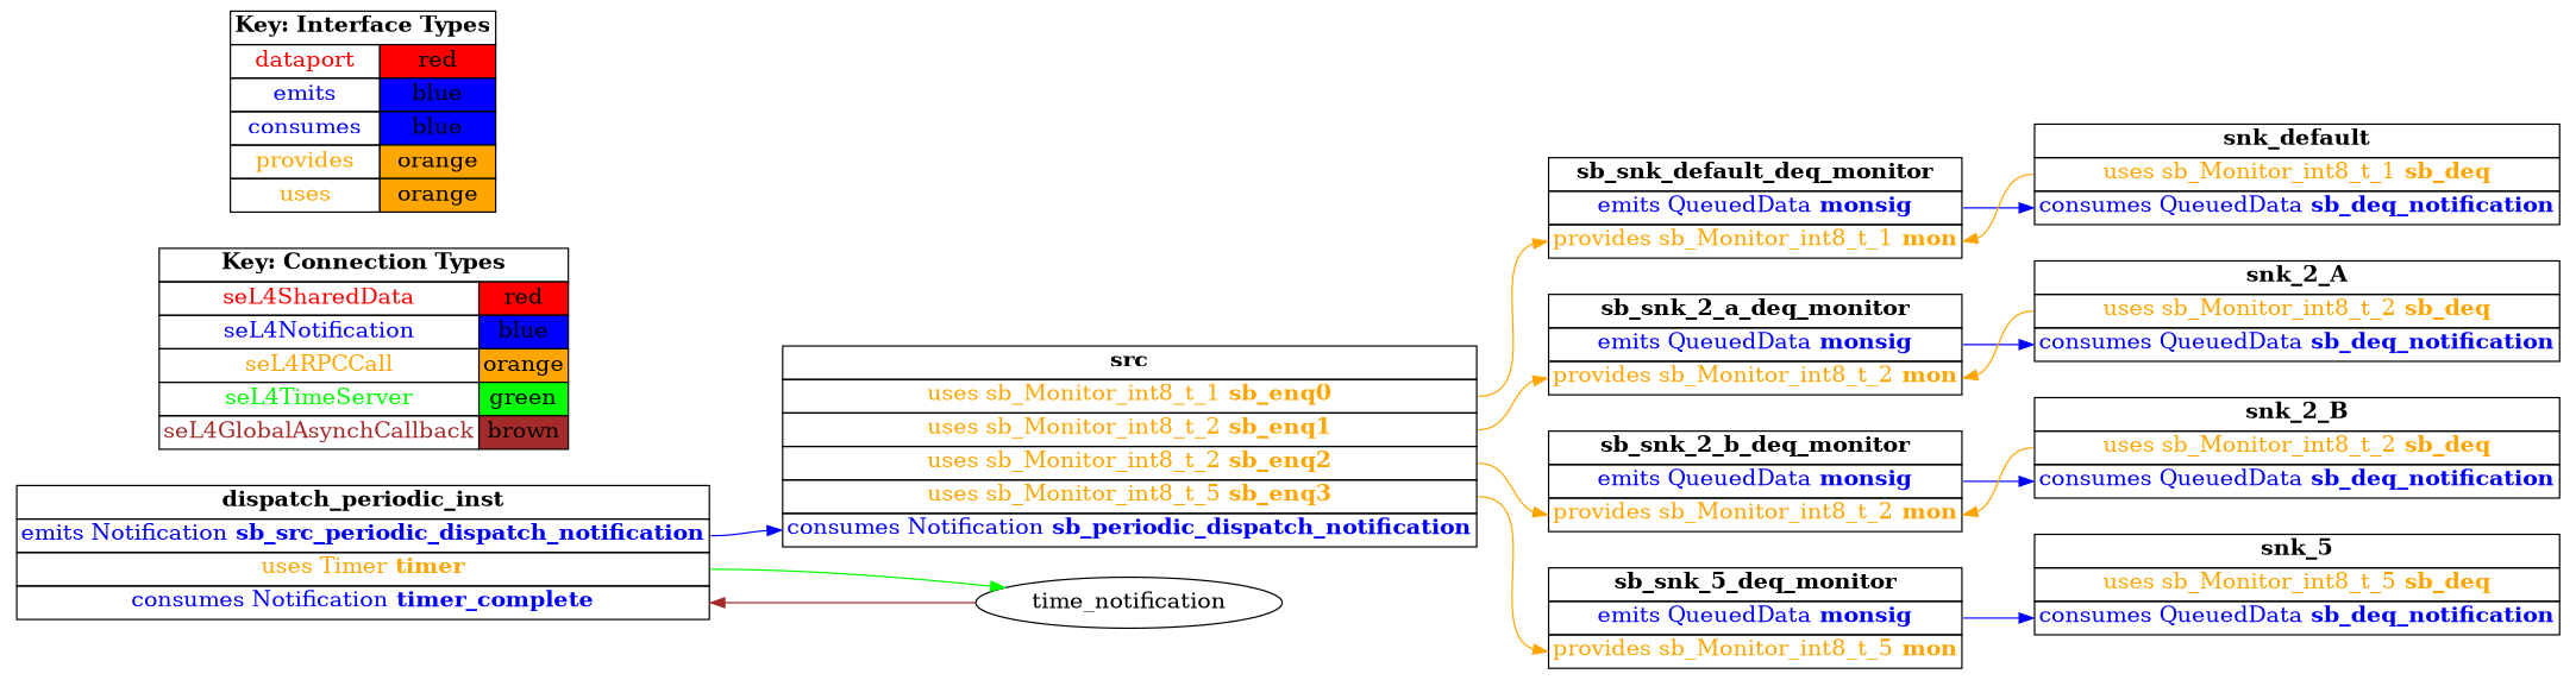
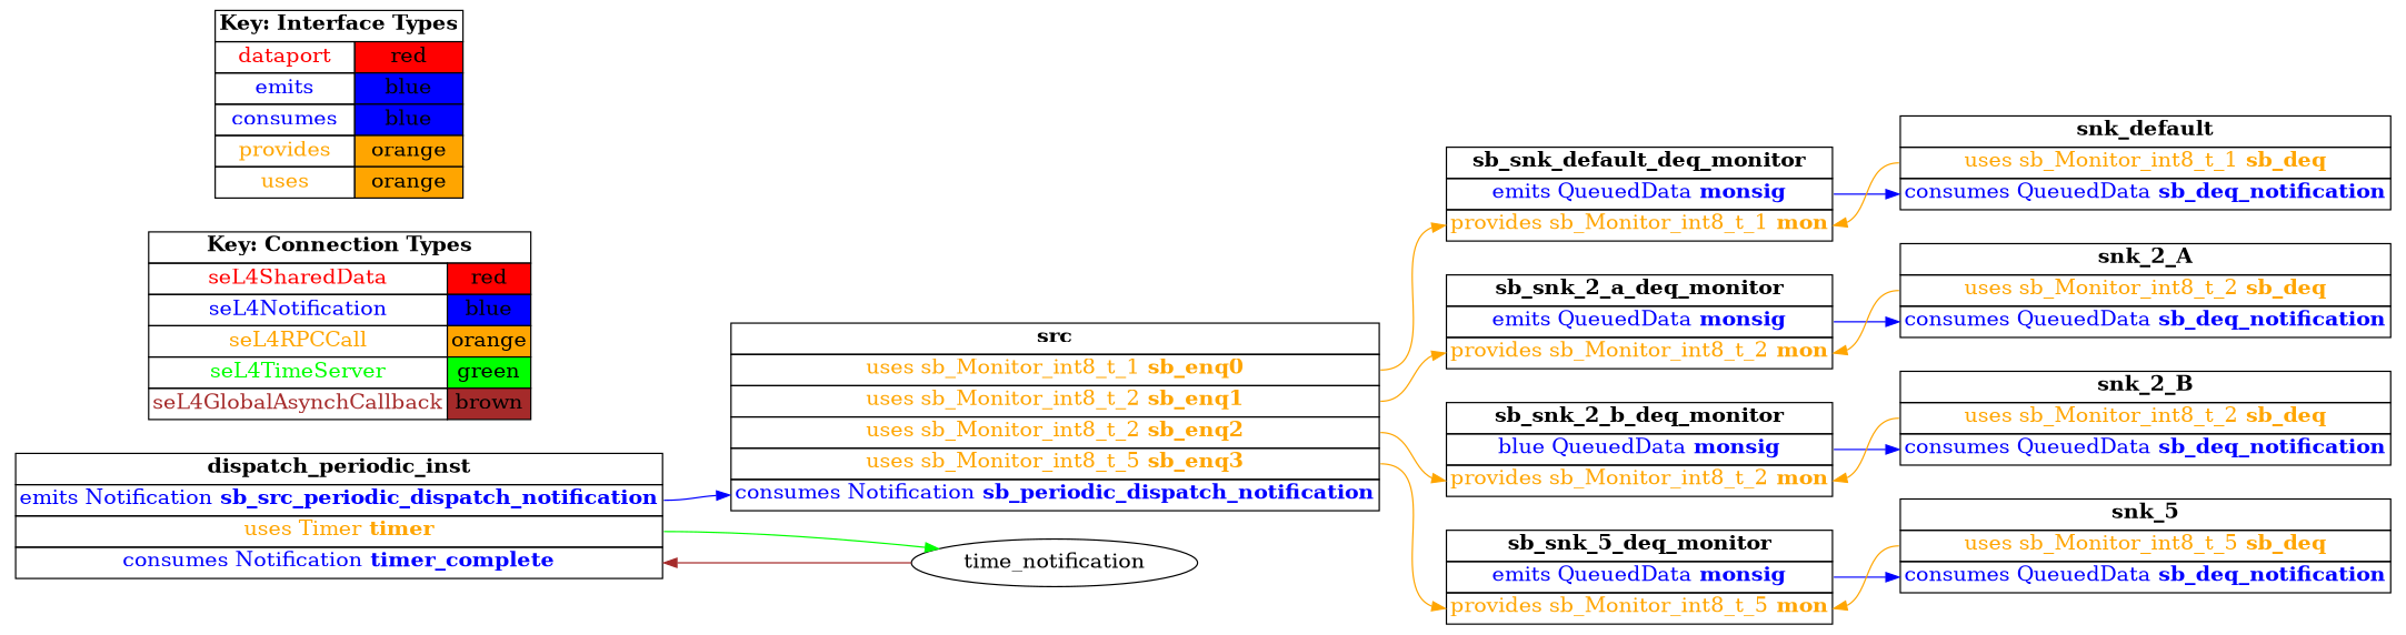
  digraph {
    rankdir=LR
    node [fontsize=16 shape=plaintext]
    edge [color=orange headport=mon tailport=monsig]
    n1 [label=<     <TABLE BORDER="0" CELLBORDER="1" CELLSPACING="0">       <TR><TD><B>src</B></TD></TR>       <TR><TD PORT="sb_enq0"><FONT COLOR="orange">uses sb_Monitor_int8_t_1 <B>sb_enq0</B></FONT></TD></TR>       <TR><TD PORT="sb_enq1"><FONT COLOR="orange">uses sb_Monitor_int8_t_2 <B>sb_enq1</B></FONT></TD></TR>       <TR><TD PORT="sb_enq2"><FONT COLOR="orange">uses sb_Monitor_int8_t_2 <B>sb_enq2</B></FONT></TD></TR>       <TR><TD PORT="sb_enq3"><FONT COLOR="orange">uses sb_Monitor_int8_t_5 <B>sb_enq3</B></FONT></TD></TR>       <TR><TD PORT="sb_periodic_dispatch_notification"><FONT COLOR="blue">consumes Notification <B>sb_periodic_dispatch_notification</B></FONT></TD></TR>"     </TABLE>   >]
    n2 [label=<     <TABLE BORDER="0" CELLBORDER="1" CELLSPACING="0">       <TR><TD><B>sb_snk_default_deq_monitor</B></TD></TR>       <TR><TD PORT="monsig"><FONT COLOR="blue">emits QueuedData <B>monsig</B></FONT></TD></TR>       <TR><TD PORT="mon"><FONT COLOR="orange">provides sb_Monitor_int8_t_1 <B>mon</B></FONT></TD></TR>"     </TABLE>   >]
    n3 [label=<     <TABLE BORDER="0" CELLBORDER="1" CELLSPACING="0">       <TR><TD><B>sb_snk_2_a_deq_monitor</B></TD></TR>       <TR><TD PORT="monsig"><FONT COLOR="blue">emits QueuedData <B>monsig</B></FONT></TD></TR>       <TR><TD PORT="mon"><FONT COLOR="orange">provides sb_Monitor_int8_t_2 <B>mon</B></FONT></TD></TR>"     </TABLE>   >]
-   n4 [label=<     <TABLE BORDER="0" CELLBORDER="1" CELLSPACING="0">       <TR><TD><B>sb_snk_2_b_deq_monitor</B></TD></TR>       <TR><TD PORT="monsig"><FONT COLOR="blue">emits QueuedData <B>monsig</B></FONT></TD></TR>       <TR><TD PORT="mon"><FONT COLOR="orange">provides sb_Monitor_int8_t_2 <B>mon</B></FONT></TD></TR>"     </TABLE>   >]
+   n4 [label=<     <TABLE BORDER="0" CELLBORDER="1" CELLSPACING="0">       <TR><TD><B>sb_snk_2_b_deq_monitor</B></TD></TR>       <TR><TD PORT="monsig"><FONT COLOR="blue">blue QueuedData <B>monsig</B></FONT></TD></TR>       <TR><TD PORT="mon"><FONT COLOR="orange">provides sb_Monitor_int8_t_2 <B>mon</B></FONT></TD></TR>"     </TABLE>   >]
    n5 [label=<     <TABLE BORDER="0" CELLBORDER="1" CELLSPACING="0">       <TR><TD><B>sb_snk_5_deq_monitor</B></TD></TR>       <TR><TD PORT="monsig"><FONT COLOR="blue">emits QueuedData <B>monsig</B></FONT></TD></TR>       <TR><TD PORT="mon"><FONT COLOR="orange">provides sb_Monitor_int8_t_5 <B>mon</B></FONT></TD></TR>"     </TABLE>   >]
    n6 [label=<     <TABLE BORDER="0" CELLBORDER="1" CELLSPACING="0">       <TR><TD><B>snk_default</B></TD></TR>       <TR><TD PORT="sb_deq"><FONT COLOR="orange">uses sb_Monitor_int8_t_1 <B>sb_deq</B></FONT></TD></TR>       <TR><TD PORT="sb_deq_notification"><FONT COLOR="blue">consumes QueuedData <B>sb_deq_notification</B></FONT></TD></TR>"     </TABLE>   >]
    n7 [label=<     <TABLE BORDER="0" CELLBORDER="1" CELLSPACING="0">       <TR><TD><B>snk_2_A</B></TD></TR>       <TR><TD PORT="sb_deq"><FONT COLOR="orange">uses sb_Monitor_int8_t_2 <B>sb_deq</B></FONT></TD></TR>       <TR><TD PORT="sb_deq_notification"><FONT COLOR="blue">consumes QueuedData <B>sb_deq_notification</B></FONT></TD></TR>"     </TABLE>   >]
    n8 [label=<     <TABLE BORDER="0" CELLBORDER="1" CELLSPACING="0">       <TR><TD><B>snk_2_B</B></TD></TR>       <TR><TD PORT="sb_deq"><FONT COLOR="orange">uses sb_Monitor_int8_t_2 <B>sb_deq</B></FONT></TD></TR>       <TR><TD PORT="sb_deq_notification"><FONT COLOR="blue">consumes QueuedData <B>sb_deq_notification</B></FONT></TD></TR>"     </TABLE>   >]
    n9 [label=<     <TABLE BORDER="0" CELLBORDER="1" CELLSPACING="0">       <TR><TD><B>snk_5</B></TD></TR>       <TR><TD PORT="sb_deq"><FONT COLOR="orange">uses sb_Monitor_int8_t_5 <B>sb_deq</B></FONT></TD></TR>       <TR><TD PORT="sb_deq_notification"><FONT COLOR="blue">consumes QueuedData <B>sb_deq_notification</B></FONT></TD></TR>"     </TABLE>   >]
    n10 [label=<     <TABLE BORDER="0" CELLBORDER="1" CELLSPACING="0">       <TR><TD><B>dispatch_periodic_inst</B></TD></TR>       <TR><TD PORT="sb_src_periodic_dispatch_notification"><FONT COLOR="blue">emits Notification <B>sb_src_periodic_dispatch_notification</B></FONT></TD></TR>       <TR><TD PORT="timer"><FONT COLOR="orange">uses Timer <B>timer</B></FONT></TD></TR>       <TR><TD PORT="timer_complete"><FONT COLOR="blue">consumes Notification <B>timer_complete</B></FONT></TD></TR>"     </TABLE>   >]
    n11 [label=time_notification shape=ellipse]
    n12 [label=<    <TABLE BORDER="0" CELLBORDER="1" CELLSPACING="0">      <TR><TD COLSPAN="2"><B>Key: Connection Types</B></TD></TR>      <TR><TD><FONT COLOR="red">seL4SharedData</FONT></TD><TD BGCOLOR="red">red</TD></TR>      <TR><TD><FONT COLOR="blue">seL4Notification</FONT></TD><TD BGCOLOR="blue">blue</TD></TR>      <TR><TD><FONT COLOR="orange">seL4RPCCall</FONT></TD><TD BGCOLOR="orange">orange</TD></TR>      <TR><TD><FONT COLOR="green">seL4TimeServer</FONT></TD><TD BGCOLOR="green">green</TD></TR>      <TR><TD><FONT COLOR="brown">seL4GlobalAsynchCallback</FONT></TD><TD BGCOLOR="brown">brown</TD></TR>    </TABLE>   >]
    n13 [label=<    <TABLE BORDER="0" CELLBORDER="1" CELLSPACING="0">      <TR><TD COLSPAN="2"><B>Key: Interface Types</B></TD></TR>      <TR><TD><FONT COLOR="red">dataport</FONT></TD><TD BGCOLOR="red">red</TD></TR>      <TR><TD><FONT COLOR="blue">emits</FONT></TD><TD BGCOLOR="blue">blue</TD></TR>      <TR><TD><FONT COLOR="blue">consumes</FONT></TD><TD BGCOLOR="blue">blue</TD></TR>      <TR><TD><FONT COLOR="orange">provides</FONT></TD><TD BGCOLOR="orange">orange</TD></TR>      <TR><TD><FONT COLOR="orange">uses</FONT></TD><TD BGCOLOR="orange">orange</TD></TR>    </TABLE>   >]
    n1 -> n2 [tailport=sb_enq0]
    n1 -> n3 [tailport=sb_enq1]
    n1 -> n4 [tailport=sb_enq2]
    n1 -> n5 [tailport=sb_enq3]
    n2 -> n6 [color=blue headport=sb_deq_notification]
    n3 -> n7 [color=blue headport=sb_deq_notification]
    n4 -> n8 [color=blue headport=sb_deq_notification]
    n5 -> n9 [color=blue headport=sb_deq_notification]
    n6 -> n2 [tailport=sb_deq]
    n7 -> n3 [tailport=sb_deq]
    n8 -> n4 [tailport=sb_deq]
+   n9 -> n5 [tailport=sb_deq]
    n10 -> n1 [color=blue headport=sb_periodic_dispatch_notification tailport=sb_src_periodic_dispatch_notification]
    n10 -> n11 [color=green headport=the_timer tailport=timer]
    n11 -> n10 [color=brown headport=timer_complete tailport=timer_notification]
  }
